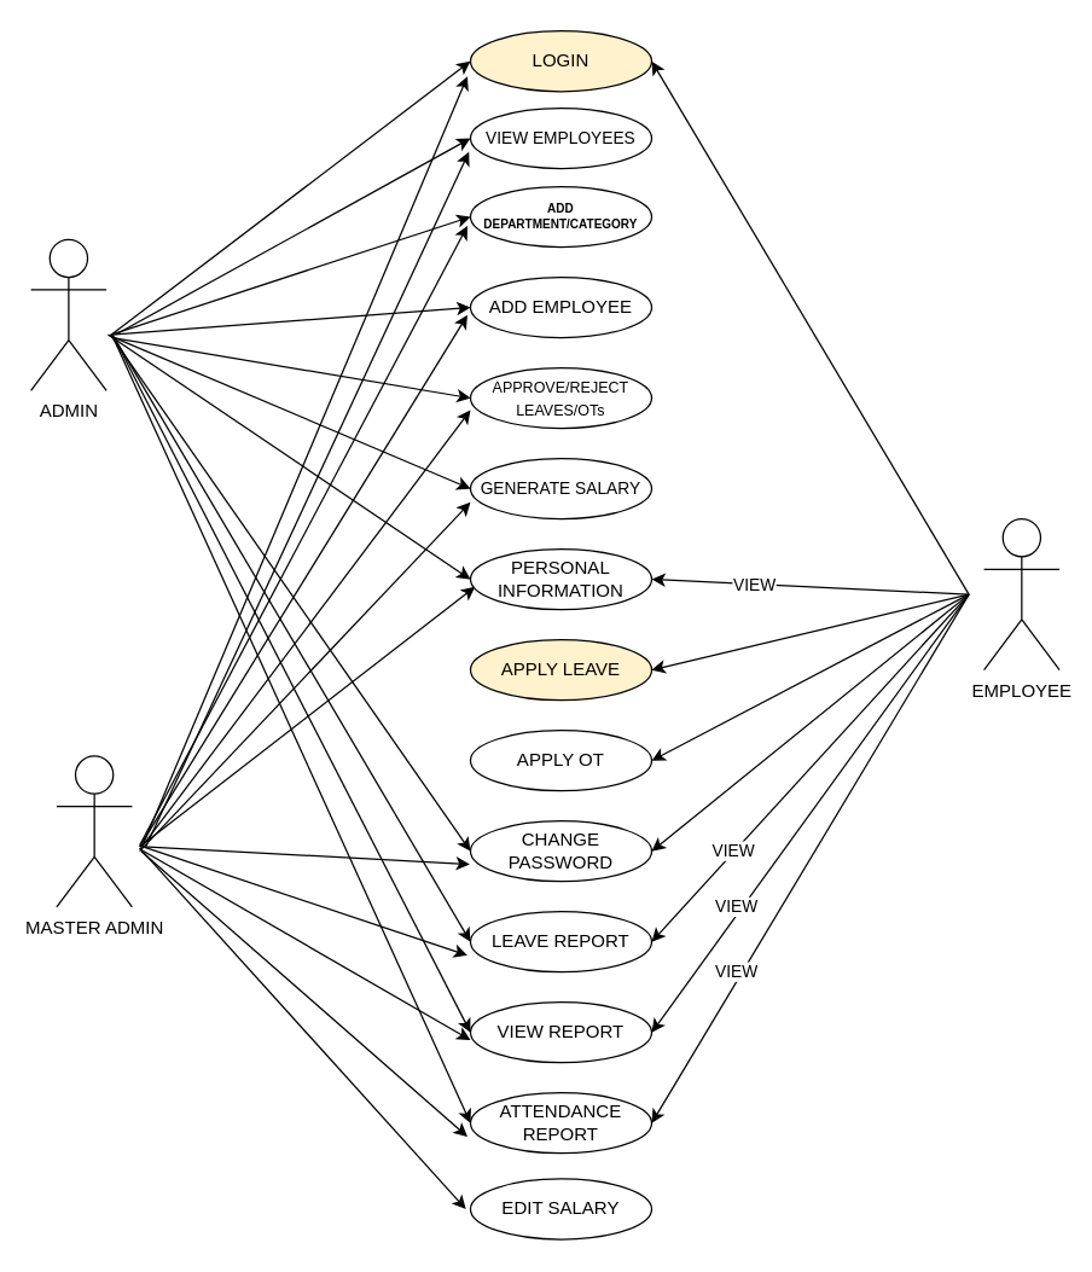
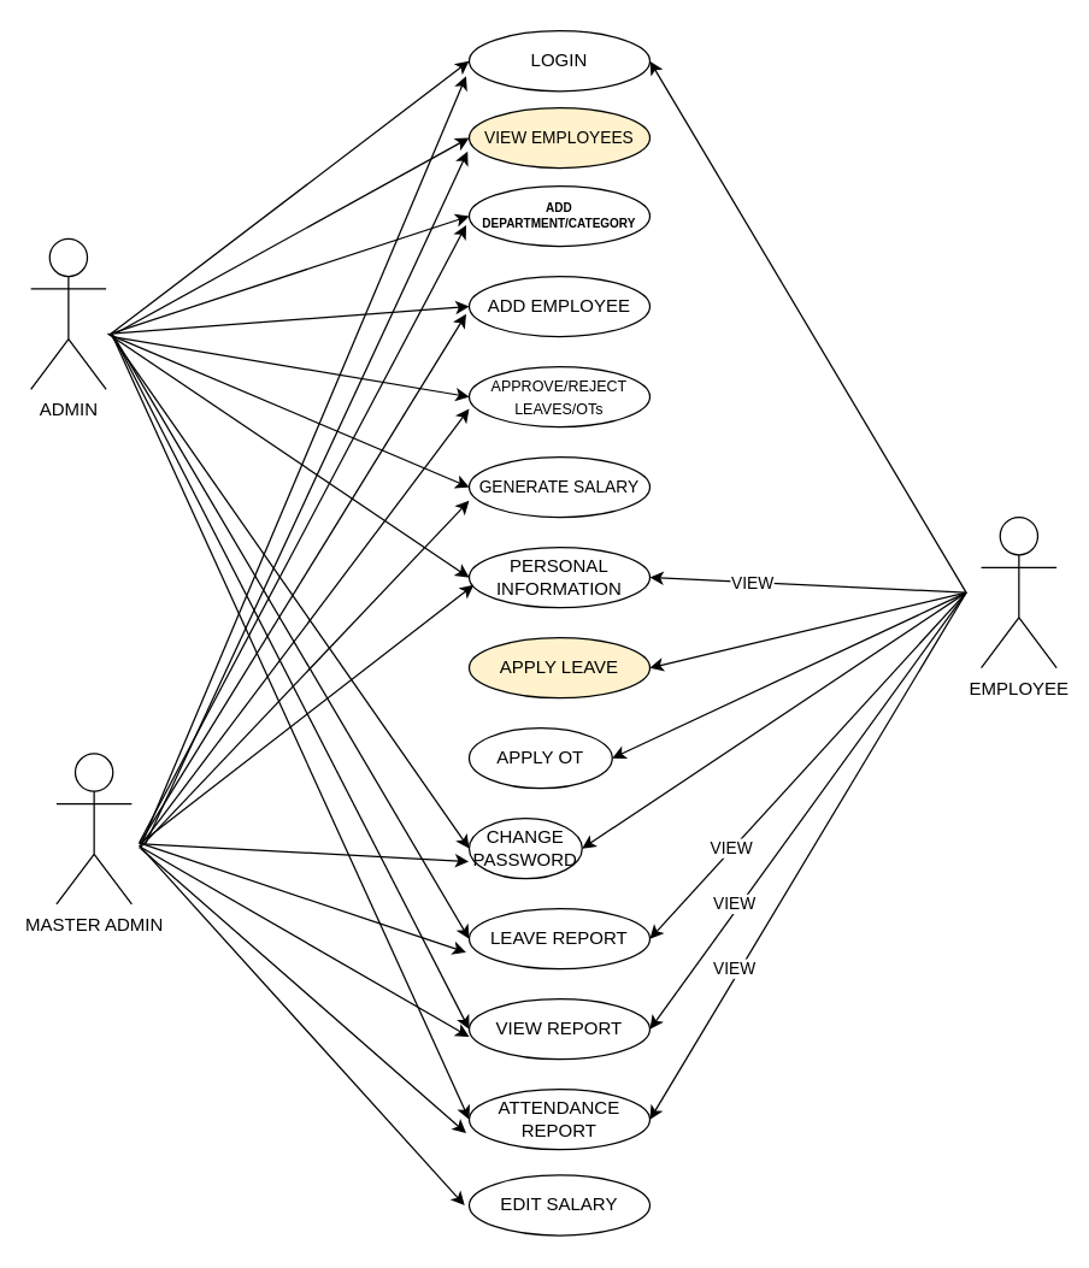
  <mxCell id="0" />
  <mxCell id="1" parent="0" />
- <mxCell id="2" value="LOGIN" style="ellipse;whiteSpace=wrap;html=1;fillColor=#fff2cc;" parent="1" vertex="1"><mxGeometry x="311" y="20" width="120" height="40" as="geometry" /></mxCell>
+ <mxCell id="2" value="LOGIN" style="ellipse;whiteSpace=wrap;html=1;" parent="1" vertex="1"><mxGeometry x="311" y="20" width="120" height="40" as="geometry" /></mxCell>
  <mxCell id="3" value="ADD DEPARTMENT/CATEGORY" style="ellipse;whiteSpace=wrap;html=1;fontSize=8;fontStyle=1" parent="1" vertex="1"><mxGeometry x="311" y="123" width="120" height="40" as="geometry" /></mxCell>
  <mxCell id="4" value="ADD EMPLOYEE" style="ellipse;whiteSpace=wrap;html=1;" parent="1" vertex="1"><mxGeometry x="311" y="183" width="120" height="40" as="geometry" /></mxCell>
  <mxCell id="5" value="&lt;font style=&quot;font-size: 10px;&quot;&gt;APPROVE/REJECT&lt;br&gt;LEAVES/OTs&lt;/font&gt;" style="ellipse;whiteSpace=wrap;html=1;" parent="1" vertex="1"><mxGeometry x="311" y="243" width="120" height="40" as="geometry" /></mxCell>
  <mxCell id="6" value="&lt;font style=&quot;font-size: 11px;&quot;&gt;GENERATE SALARY&lt;/font&gt;" style="ellipse;whiteSpace=wrap;html=1;" parent="1" vertex="1"><mxGeometry x="311" y="303" width="120" height="40" as="geometry" /></mxCell>
  <mxCell id="7" value="PERSONAL INFORMATION" style="ellipse;whiteSpace=wrap;html=1;" parent="1" vertex="1"><mxGeometry x="311" y="363" width="120" height="40" as="geometry" /></mxCell>
  <mxCell id="8" value="APPLY LEAVE" style="ellipse;whiteSpace=wrap;html=1;fillColor=#fff2cc;" parent="1" vertex="1"><mxGeometry x="311" y="423" width="120" height="40" as="geometry" /></mxCell>
- <mxCell id="9" value="APPLY OT" style="ellipse;whiteSpace=wrap;html=1;" parent="1" vertex="1"><mxGeometry x="311" y="483" width="120" height="40" as="geometry" /></mxCell>
- <mxCell id="10" value="CHANGE PASSWORD" style="ellipse;whiteSpace=wrap;html=1;" parent="1" vertex="1"><mxGeometry x="311" y="543" width="120" height="40" as="geometry" /></mxCell>
+ <mxCell id="9" value="APPLY OT" style="ellipse;whiteSpace=wrap;html=1;" parent="1" vertex="1"><mxGeometry x="311" y="483" width="95" height="40" as="geometry" /></mxCell>
+ <mxCell id="10" value="CHANGE PASSWORD" style="ellipse;whiteSpace=wrap;html=1;" parent="1" vertex="1"><mxGeometry x="311" y="543" width="75" height="40" as="geometry" /></mxCell>
  <mxCell id="11" value="LEAVE REPORT" style="ellipse;whiteSpace=wrap;html=1;" parent="1" vertex="1"><mxGeometry x="311" y="603" width="120" height="40" as="geometry" /></mxCell>
  <mxCell id="12" value="VIEW REPORT" style="ellipse;whiteSpace=wrap;html=1;" parent="1" vertex="1"><mxGeometry x="311" y="663" width="120" height="40" as="geometry" /></mxCell>
  <mxCell id="13" value="ATTENDANCE REPORT" style="ellipse;whiteSpace=wrap;html=1;" parent="1" vertex="1"><mxGeometry x="311" y="723" width="120" height="40" as="geometry" /></mxCell>
  <mxCell id="14" value="ADMIN&lt;br&gt;" style="shape=umlActor;verticalLabelPosition=bottom;verticalAlign=top;html=1;outlineConnect=0;" parent="1" vertex="1"><mxGeometry x="20" y="158" width="50" height="100" as="geometry" /></mxCell>
  <mxCell id="15" value="EMPLOYEE&lt;br&gt;" style="shape=umlActor;verticalLabelPosition=bottom;verticalAlign=top;html=1;outlineConnect=0;" parent="1" vertex="1"><mxGeometry x="651" y="343" width="50" height="100" as="geometry" /></mxCell>
  <mxCell id="16" value="" style="endArrow=classic;html=1;rounded=0;entryX=0;entryY=0.5;entryDx=0;entryDy=0;" parent="1" target="2" edge="1"><mxGeometry width="50" height="50" relative="1" as="geometry"><mxPoint x="72" y="222" as="sourcePoint" /><mxPoint x="141" y="343" as="targetPoint" /></mxGeometry></mxCell>
  <mxCell id="17" value="" style="endArrow=classic;html=1;rounded=0;entryX=0;entryY=0.5;entryDx=0;entryDy=0;" parent="1" target="3" edge="1"><mxGeometry width="50" height="50" relative="1" as="geometry"><mxPoint x="73" y="221" as="sourcePoint" /><mxPoint x="141" y="343" as="targetPoint" /></mxGeometry></mxCell>
  <mxCell id="18" value="" style="endArrow=classic;html=1;rounded=0;entryX=0;entryY=0.5;entryDx=0;entryDy=0;" parent="1" target="4" edge="1"><mxGeometry width="50" height="50" relative="1" as="geometry"><mxPoint x="73" y="221" as="sourcePoint" /><mxPoint x="141" y="343" as="targetPoint" /></mxGeometry></mxCell>
  <mxCell id="19" value="" style="endArrow=classic;html=1;rounded=0;entryX=0;entryY=0.5;entryDx=0;entryDy=0;" parent="1" target="5" edge="1"><mxGeometry width="50" height="50" relative="1" as="geometry"><mxPoint x="74" y="223" as="sourcePoint" /><mxPoint x="141" y="343" as="targetPoint" /></mxGeometry></mxCell>
  <mxCell id="20" value="" style="endArrow=classic;html=1;rounded=0;entryX=0;entryY=0.5;entryDx=0;entryDy=0;" parent="1" target="6" edge="1"><mxGeometry width="50" height="50" relative="1" as="geometry"><mxPoint x="73" y="222" as="sourcePoint" /><mxPoint x="141" y="343" as="targetPoint" /></mxGeometry></mxCell>
  <mxCell id="21" value="" style="endArrow=classic;html=1;rounded=0;entryX=0;entryY=0.5;entryDx=0;entryDy=0;" parent="1" target="7" edge="1"><mxGeometry width="50" height="50" relative="1" as="geometry"><mxPoint x="71" y="221" as="sourcePoint" /><mxPoint x="141" y="343" as="targetPoint" /></mxGeometry></mxCell>
  <mxCell id="22" value="" style="endArrow=classic;html=1;rounded=0;entryX=0;entryY=0.5;entryDx=0;entryDy=0;" parent="1" target="10" edge="1"><mxGeometry width="50" height="50" relative="1" as="geometry"><mxPoint x="74" y="223" as="sourcePoint" /><mxPoint x="391" y="393" as="targetPoint" /></mxGeometry></mxCell>
  <mxCell id="23" value="" style="endArrow=classic;html=1;rounded=0;entryX=0;entryY=0.5;entryDx=0;entryDy=0;" parent="1" target="11" edge="1"><mxGeometry width="50" height="50" relative="1" as="geometry"><mxPoint x="77" y="226" as="sourcePoint" /><mxPoint x="391" y="393" as="targetPoint" /></mxGeometry></mxCell>
  <mxCell id="24" value="" style="endArrow=classic;html=1;rounded=0;entryX=0;entryY=0.5;entryDx=0;entryDy=0;" parent="1" target="12" edge="1"><mxGeometry width="50" height="50" relative="1" as="geometry"><mxPoint x="74" y="221" as="sourcePoint" /><mxPoint x="391" y="393" as="targetPoint" /></mxGeometry></mxCell>
  <mxCell id="25" value="" style="endArrow=classic;html=1;rounded=0;entryX=0;entryY=0.5;entryDx=0;entryDy=0;" parent="1" target="13" edge="1"><mxGeometry width="50" height="50" relative="1" as="geometry"><mxPoint x="74" y="222" as="sourcePoint" /><mxPoint x="391" y="393" as="targetPoint" /></mxGeometry></mxCell>
  <mxCell id="26" value="" style="endArrow=classic;html=1;rounded=0;entryX=1;entryY=0.5;entryDx=0;entryDy=0;" parent="1" target="2" edge="1"><mxGeometry width="50" height="50" relative="1" as="geometry"><mxPoint x="641" y="393" as="sourcePoint" /><mxPoint x="391" y="393" as="targetPoint" /></mxGeometry></mxCell>
  <mxCell id="27" value="" style="endArrow=classic;html=1;rounded=0;entryX=1;entryY=0.5;entryDx=0;entryDy=0;" parent="1" target="7" edge="1"><mxGeometry width="50" height="50" relative="1" as="geometry"><mxPoint x="641" y="393" as="sourcePoint" /><mxPoint x="441" y="383" as="targetPoint" /></mxGeometry></mxCell>
  <mxCell id="28" value="" style="endArrow=classic;html=1;rounded=0;entryX=1;entryY=0.5;entryDx=0;entryDy=0;" parent="1" target="8" edge="1"><mxGeometry width="50" height="50" relative="1" as="geometry"><mxPoint x="641" y="393" as="sourcePoint" /><mxPoint x="391" y="393" as="targetPoint" /></mxGeometry></mxCell>
  <mxCell id="29" value="" style="endArrow=classic;html=1;rounded=0;entryX=1;entryY=0.5;entryDx=0;entryDy=0;" parent="1" target="9" edge="1"><mxGeometry width="50" height="50" relative="1" as="geometry"><mxPoint x="641" y="393" as="sourcePoint" /><mxPoint x="391" y="393" as="targetPoint" /></mxGeometry></mxCell>
  <mxCell id="30" value="" style="endArrow=classic;html=1;rounded=0;entryX=1;entryY=0.5;entryDx=0;entryDy=0;" parent="1" target="10" edge="1"><mxGeometry width="50" height="50" relative="1" as="geometry"><mxPoint x="641" y="393" as="sourcePoint" /><mxPoint x="391" y="393" as="targetPoint" /></mxGeometry></mxCell>
  <mxCell id="31" value="" style="endArrow=classic;html=1;rounded=0;entryX=1;entryY=0.5;entryDx=0;entryDy=0;" parent="1" target="11" edge="1"><mxGeometry width="50" height="50" relative="1" as="geometry"><mxPoint x="641" y="393" as="sourcePoint" /><mxPoint x="391" y="393" as="targetPoint" /></mxGeometry></mxCell>
  <mxCell id="32" value="VIEW" style="edgeLabel;html=1;align=center;verticalAlign=middle;resizable=0;points=[];" vertex="1" connectable="0" parent="31"><mxGeometry x="0.657" y="2" relative="1" as="geometry"><mxPoint x="16" y="-22" as="offset" /></mxGeometry></mxCell>
  <mxCell id="33" value="" style="endArrow=classic;html=1;rounded=0;entryX=1;entryY=0.5;entryDx=0;entryDy=0;" parent="1" target="12" edge="1"><mxGeometry width="50" height="50" relative="1" as="geometry"><mxPoint x="641" y="393" as="sourcePoint" /><mxPoint x="391" y="393" as="targetPoint" /></mxGeometry></mxCell>
  <mxCell id="34" value="" style="endArrow=classic;html=1;rounded=0;entryX=1;entryY=0.5;entryDx=0;entryDy=0;" parent="1" target="13" edge="1"><mxGeometry width="50" height="50" relative="1" as="geometry"><mxPoint x="641" y="393" as="sourcePoint" /><mxPoint x="391" y="393" as="targetPoint" /></mxGeometry></mxCell>
  <mxCell id="35" value="MASTER ADMIN" style="shape=umlActor;verticalLabelPosition=bottom;verticalAlign=top;html=1;outlineConnect=0;" vertex="1" parent="1"><mxGeometry x="37" y="500" width="50" height="100" as="geometry" /></mxCell>
  <mxCell id="36" value="EDIT SALARY" style="ellipse;whiteSpace=wrap;html=1;" vertex="1" parent="1"><mxGeometry x="311" y="780" width="120" height="40" as="geometry" /></mxCell>
  <mxCell id="37" value="" style="endArrow=classic;html=1;rounded=0;" edge="1" parent="1"><mxGeometry width="50" height="50" relative="1" as="geometry"><mxPoint x="94" y="559" as="sourcePoint" /><mxPoint x="309" y="50" as="targetPoint" /></mxGeometry></mxCell>
  <mxCell id="38" value="" style="endArrow=classic;html=1;rounded=0;" edge="1" parent="1"><mxGeometry width="50" height="50" relative="1" as="geometry"><mxPoint x="92" y="559" as="sourcePoint" /><mxPoint x="309" y="149" as="targetPoint" /></mxGeometry></mxCell>
  <mxCell id="39" value="" style="endArrow=classic;html=1;rounded=0;" edge="1" parent="1"><mxGeometry width="50" height="50" relative="1" as="geometry"><mxPoint x="92" y="560" as="sourcePoint" /><mxPoint x="309" y="208" as="targetPoint" /></mxGeometry></mxCell>
  <mxCell id="40" value="" style="endArrow=classic;html=1;rounded=0;" edge="1" parent="1"><mxGeometry width="50" height="50" relative="1" as="geometry"><mxPoint x="92" y="562" as="sourcePoint" /><mxPoint x="311" y="271" as="targetPoint" /></mxGeometry></mxCell>
  <mxCell id="41" value="" style="endArrow=classic;html=1;rounded=0;" edge="1" parent="1"><mxGeometry width="50" height="50" relative="1" as="geometry"><mxPoint x="92" y="563" as="sourcePoint" /><mxPoint x="311" y="332" as="targetPoint" /></mxGeometry></mxCell>
  <mxCell id="42" value="" style="endArrow=classic;html=1;rounded=0;" edge="1" parent="1"><mxGeometry width="50" height="50" relative="1" as="geometry"><mxPoint x="92" y="560" as="sourcePoint" /><mxPoint x="314" y="388" as="targetPoint" /></mxGeometry></mxCell>
  <mxCell id="43" value="" style="endArrow=classic;html=1;rounded=0;" edge="1" parent="1"><mxGeometry width="50" height="50" relative="1" as="geometry"><mxPoint x="94" y="560" as="sourcePoint" /><mxPoint x="309" y="632" as="targetPoint" /></mxGeometry></mxCell>
  <mxCell id="44" value="" style="endArrow=classic;html=1;rounded=0;entryX=-0.004;entryY=0.716;entryDx=0;entryDy=0;entryPerimeter=0;" edge="1" parent="1" target="10"><mxGeometry width="50" height="50" relative="1" as="geometry"><mxPoint x="94" y="560" as="sourcePoint" /><mxPoint x="309" y="576" as="targetPoint" /></mxGeometry></mxCell>
  <mxCell id="45" value="" style="endArrow=classic;html=1;rounded=0;" edge="1" parent="1"><mxGeometry width="50" height="50" relative="1" as="geometry"><mxPoint x="93" y="562" as="sourcePoint" /><mxPoint x="311" y="688" as="targetPoint" /></mxGeometry></mxCell>
  <mxCell id="46" value="" style="endArrow=classic;html=1;rounded=0;" edge="1" parent="1"><mxGeometry width="50" height="50" relative="1" as="geometry"><mxPoint x="93" y="563" as="sourcePoint" /><mxPoint x="309" y="752" as="targetPoint" /></mxGeometry></mxCell>
  <mxCell id="47" value="" style="endArrow=classic;html=1;rounded=0;" edge="1" parent="1"><mxGeometry width="50" height="50" relative="1" as="geometry"><mxPoint x="92" y="561" as="sourcePoint" /><mxPoint x="308" y="800" as="targetPoint" /></mxGeometry></mxCell>
- <mxCell id="48" value="&lt;font style=&quot;font-size: 11px;&quot;&gt;VIEW EMPLOYEES&lt;/font&gt;" style="ellipse;whiteSpace=wrap;html=1;" vertex="1" parent="1"><mxGeometry x="311" y="71" width="120" height="40" as="geometry" /></mxCell>
+ <mxCell id="48" value="&lt;font style=&quot;font-size: 11px;&quot;&gt;VIEW EMPLOYEES&lt;/font&gt;" style="ellipse;whiteSpace=wrap;html=1;fillColor=#fff2cc;" vertex="1" parent="1"><mxGeometry x="311" y="71" width="120" height="40" as="geometry" /></mxCell>
  <mxCell id="49" value="" style="endArrow=classic;html=1;rounded=0;" edge="1" parent="1"><mxGeometry width="50" height="50" relative="1" as="geometry"><mxPoint x="96" y="560" as="sourcePoint" /><mxPoint x="310" y="100" as="targetPoint" /></mxGeometry></mxCell>
  <mxCell id="50" value="" style="endArrow=classic;html=1;rounded=0;entryX=0;entryY=0.5;entryDx=0;entryDy=0;" edge="1" parent="1" target="48"><mxGeometry width="50" height="50" relative="1" as="geometry"><mxPoint x="76" y="221" as="sourcePoint" /><mxPoint x="126" y="171" as="targetPoint" /></mxGeometry></mxCell>
  <mxCell id="51" value="VIEW" style="edgeLabel;html=1;align=center;verticalAlign=middle;resizable=0;points=[];" vertex="1" connectable="0" parent="1"><mxGeometry x="486.002" y="599.997" as="geometry" /></mxCell>
  <mxCell id="52" value="VIEW" style="edgeLabel;html=1;align=center;verticalAlign=middle;resizable=0;points=[];" vertex="1" connectable="0" parent="1"><mxGeometry x="486.002" y="642.997" as="geometry" /></mxCell>
  <mxCell id="53" value="VIEW" style="edgeLabel;html=1;align=center;verticalAlign=middle;resizable=0;points=[];" vertex="1" connectable="0" parent="1"><mxGeometry x="498.002" y="386.997" as="geometry" /></mxCell>
